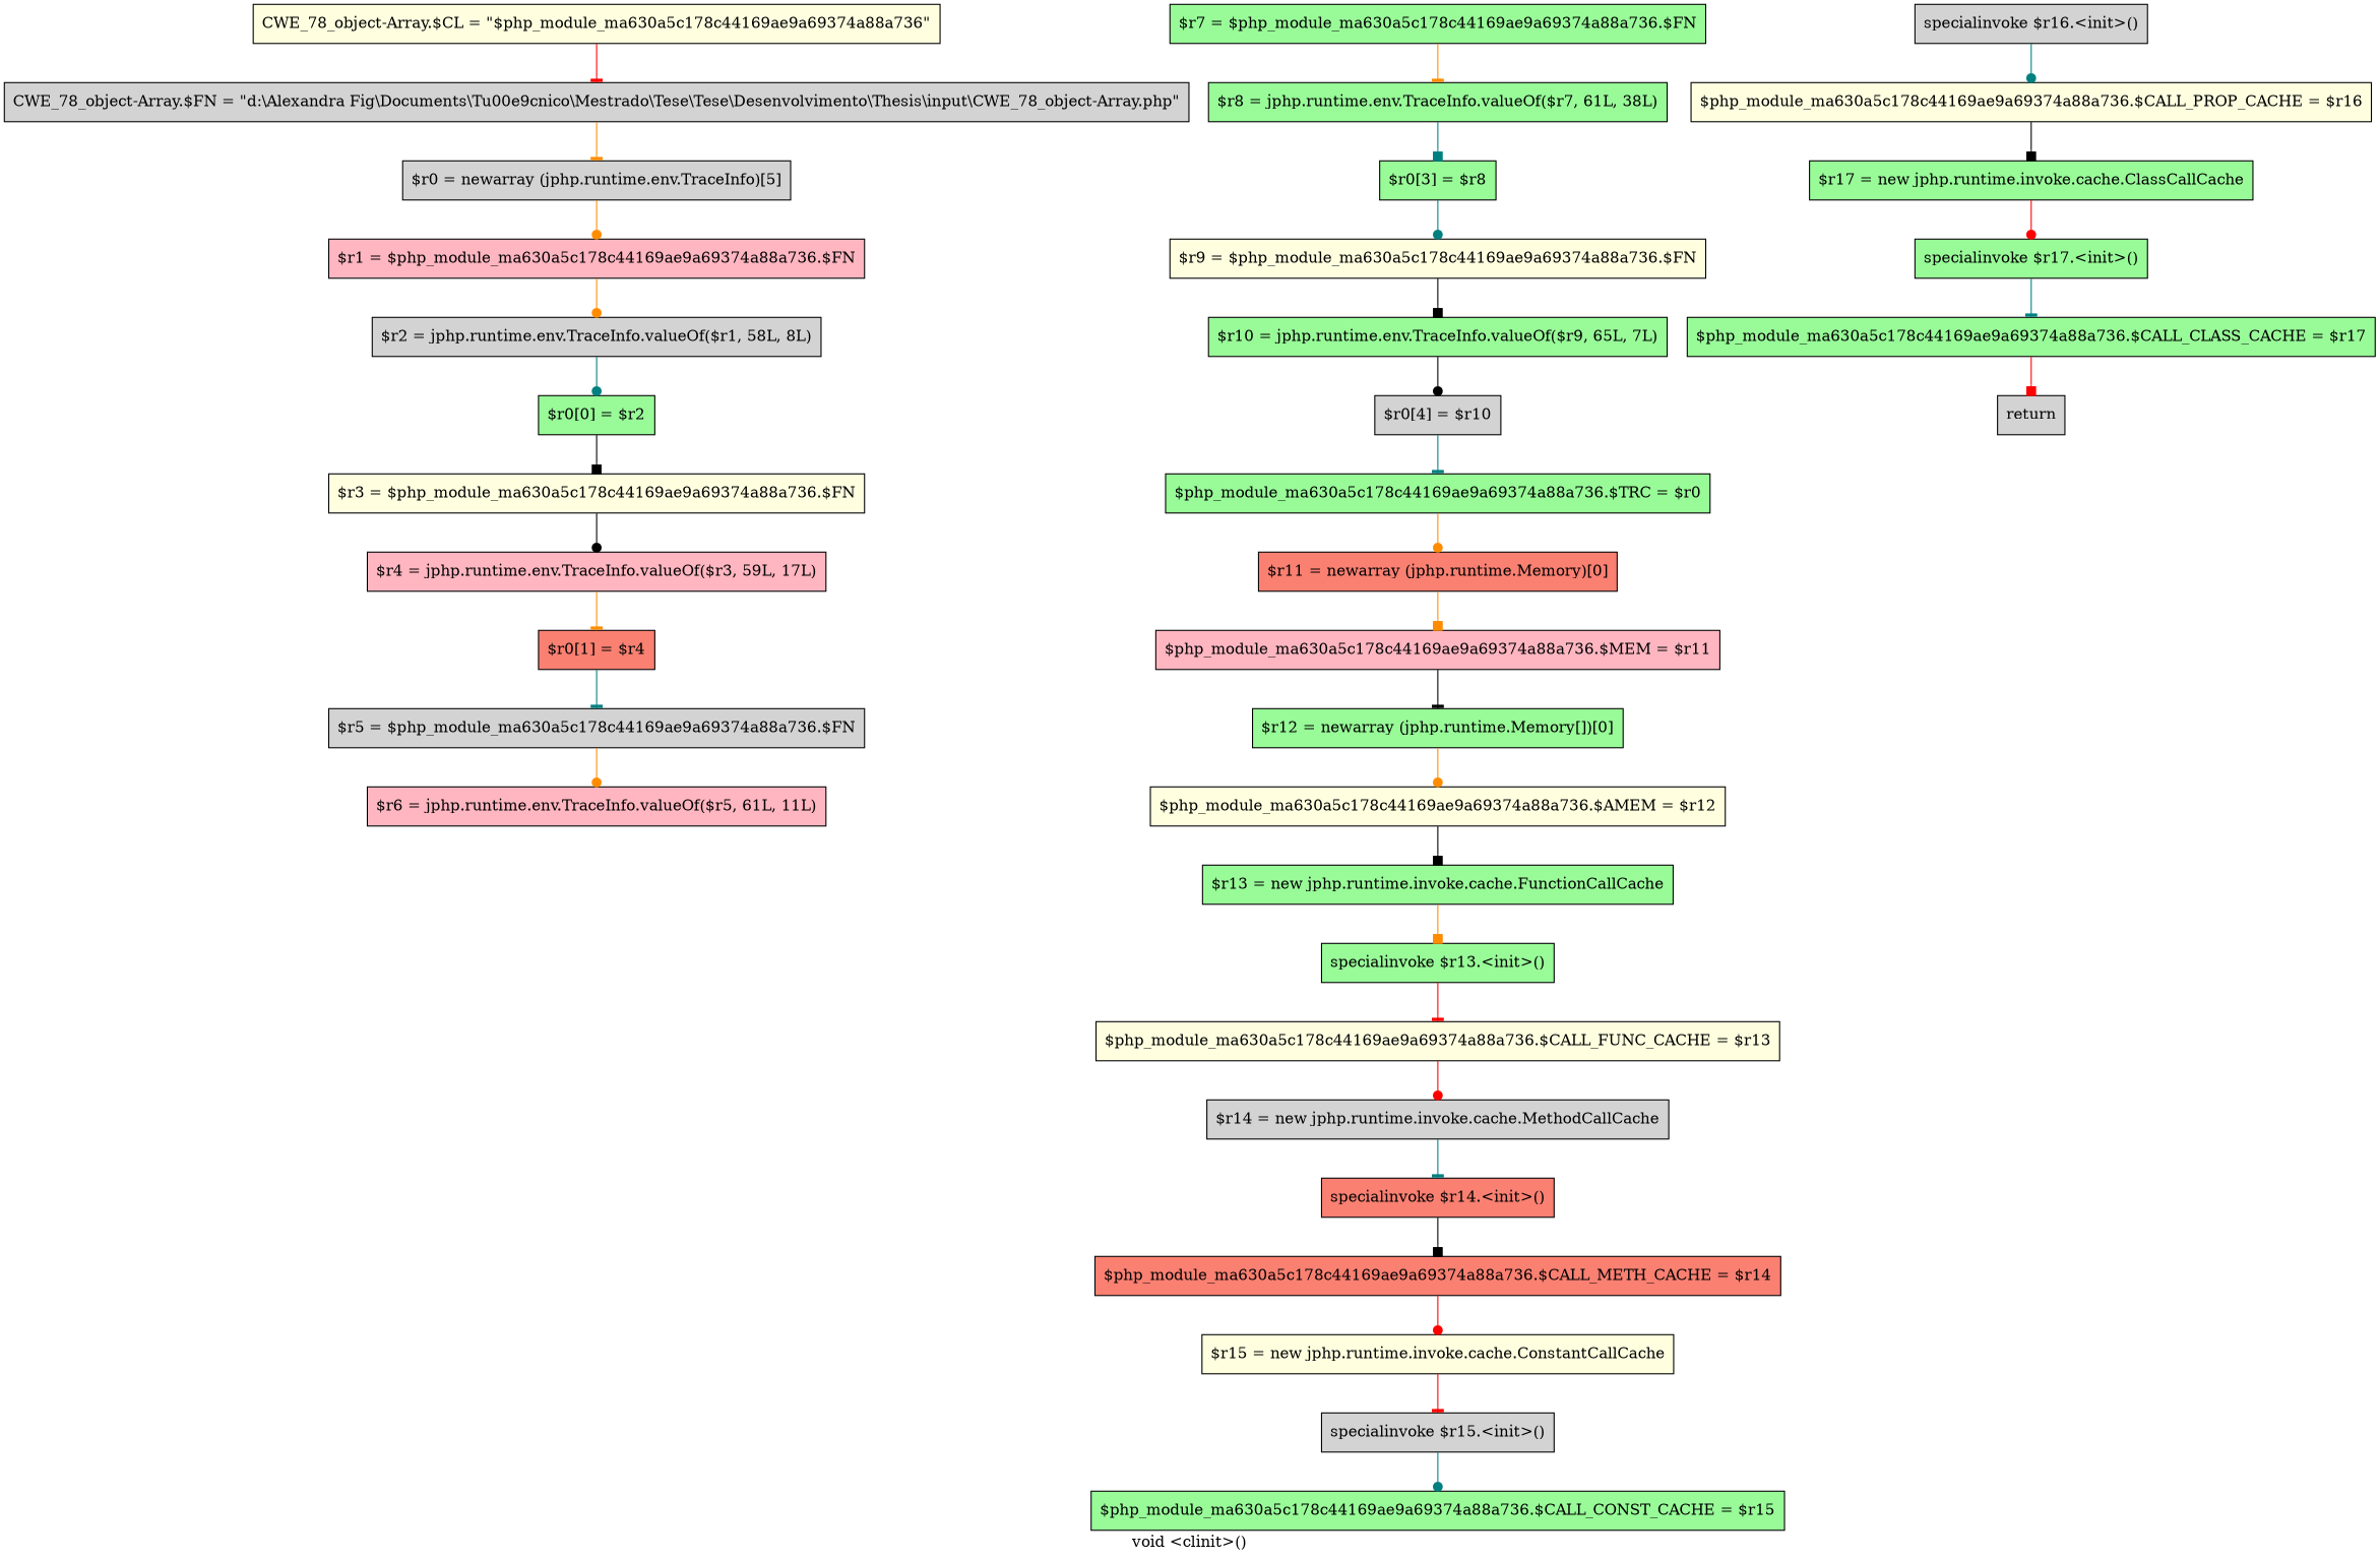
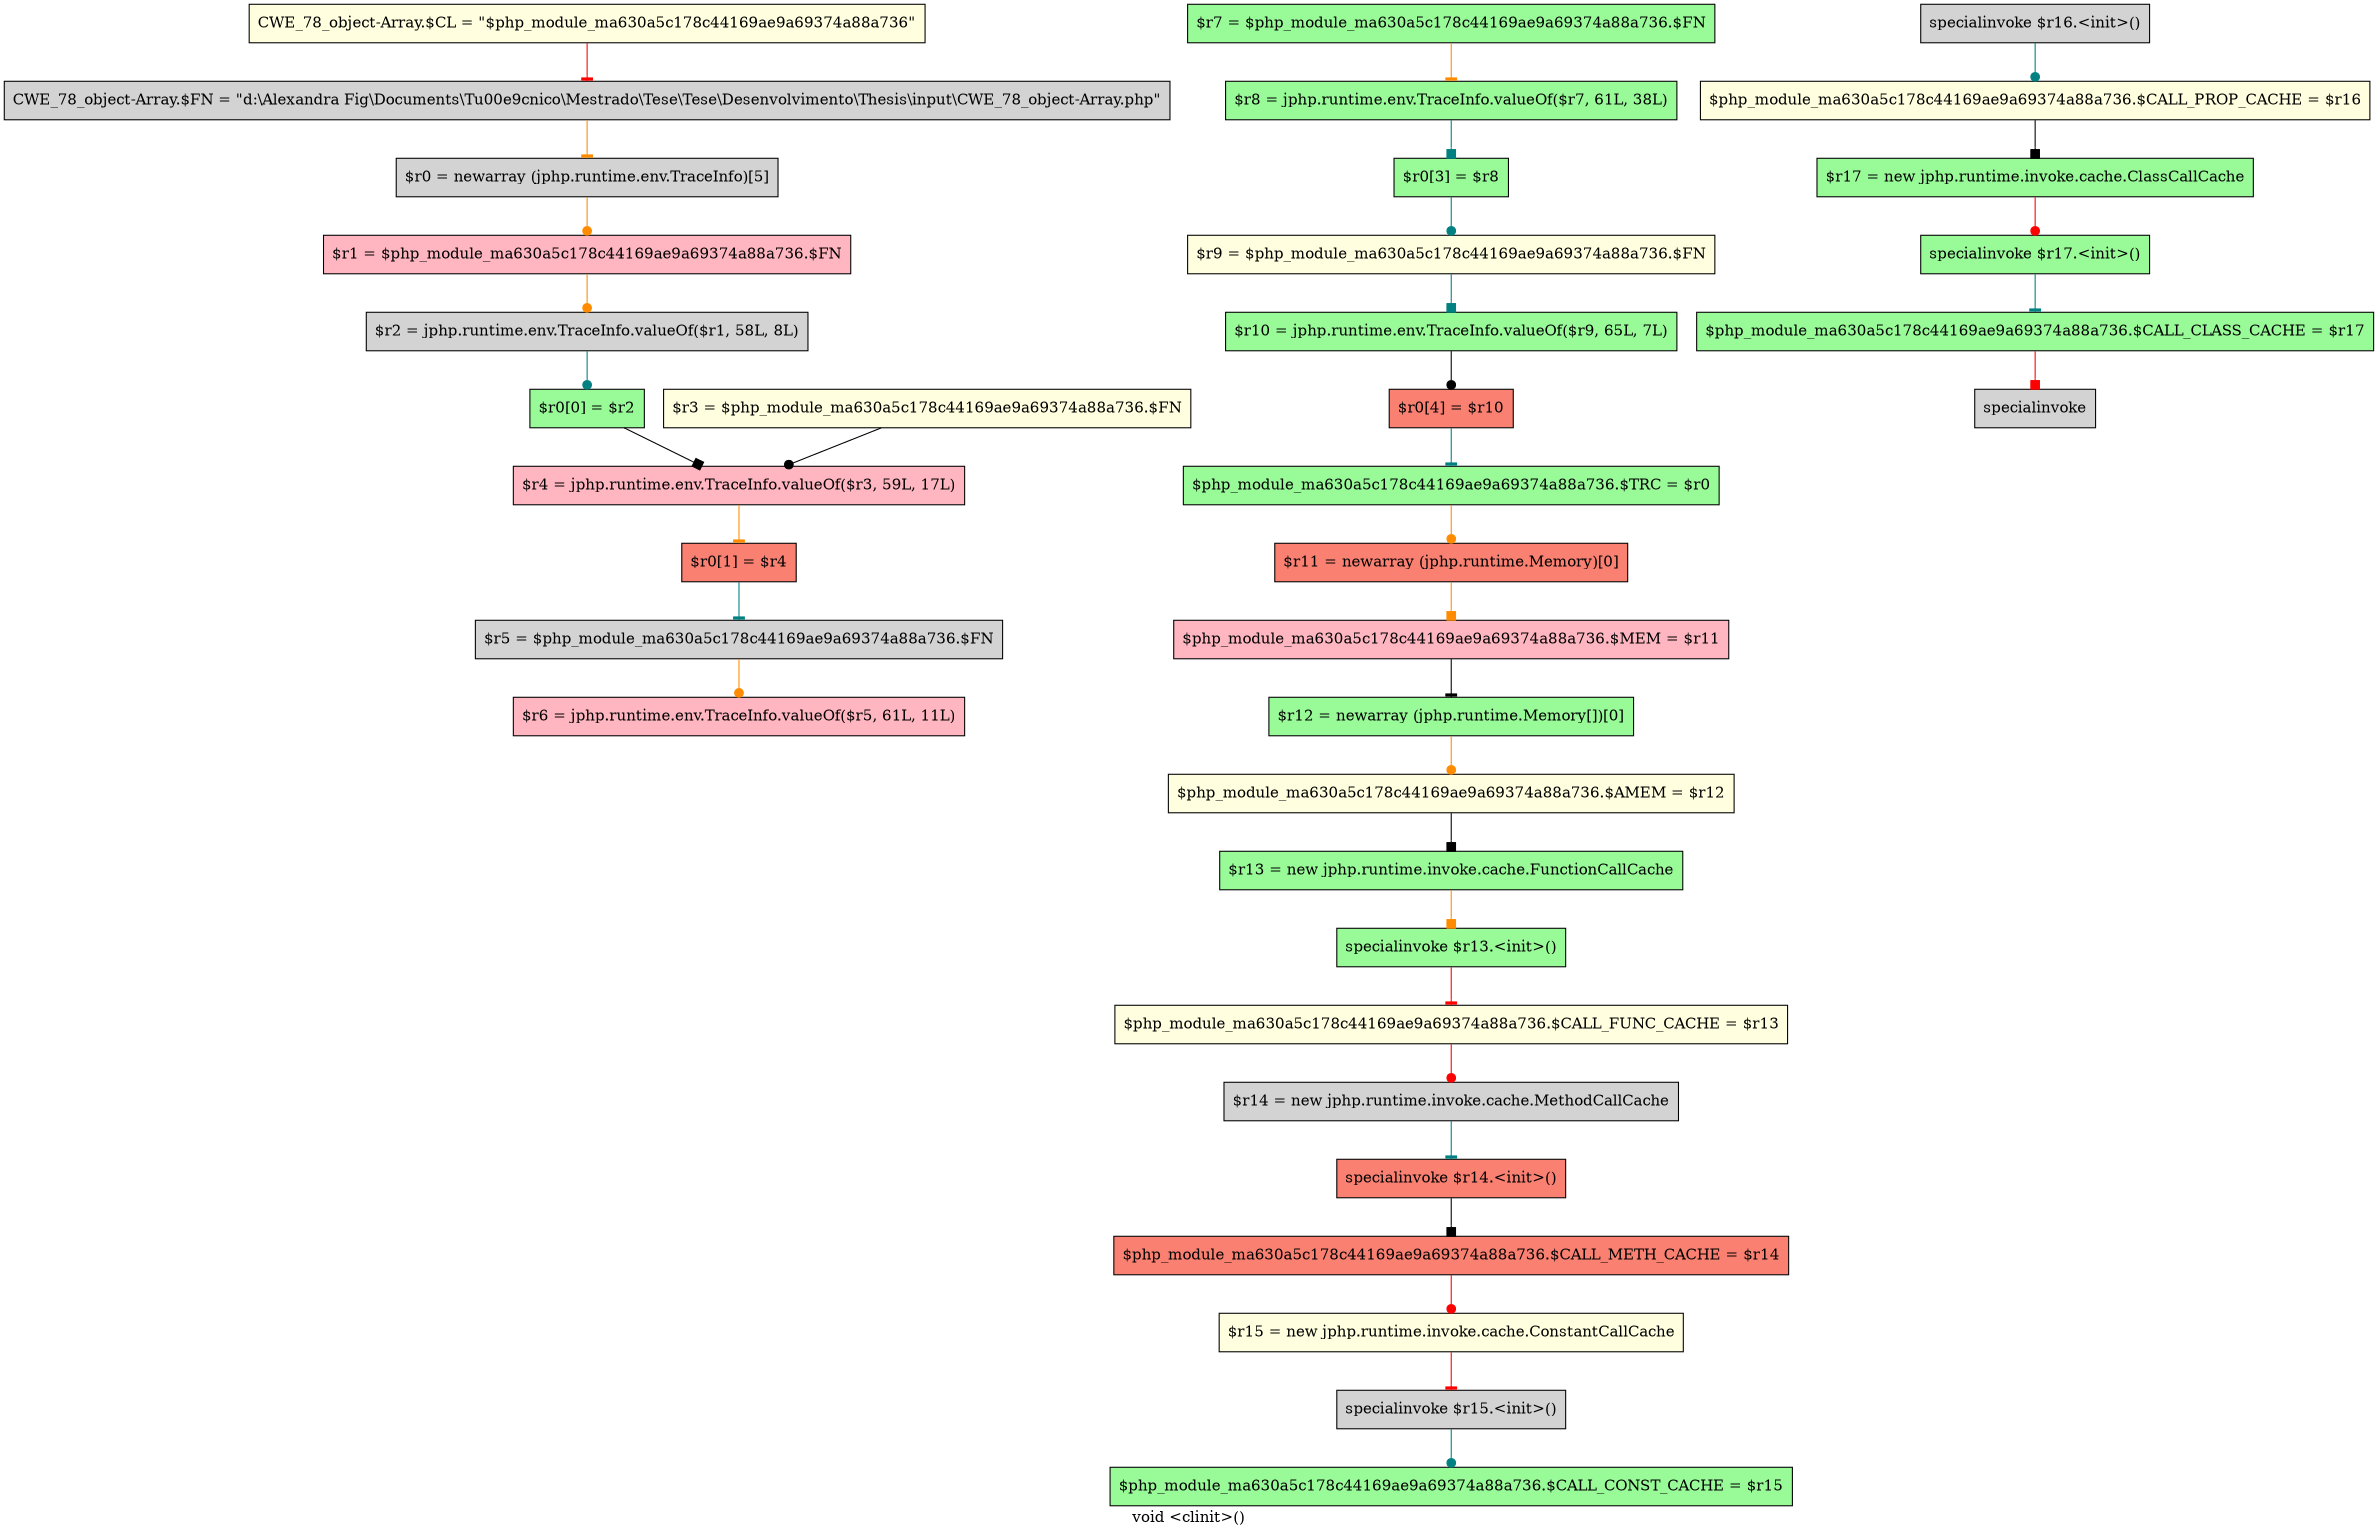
  digraph {
    label="void <clinit>()"
    node [fillcolor=palegreen shape=box style=filled]
    edge [arrowhead=dot color=darkorange]
    n1 [fillcolor=lightyellow label="CWE_78_object-Array.$CL = \"$php_module_ma630a5c178c44169ae9a69374a88a736\""]
    n2 [fillcolor=lightgrey label="CWE_78_object-Array.$FN = \"d:\\Alexandra Fig\\Documents\\T\u00e9cnico\\Mestrado\\Tese\\Tese\\Desenvolvimento\\Thesis\\input\\CWE_78_object-Array.php\""]
    n3 [fillcolor=lightgrey label="$r0 = newarray (jphp.runtime.env.TraceInfo)[5]"]
    n4 [fillcolor=lightpink label="$r1 = $php_module_ma630a5c178c44169ae9a69374a88a736.$FN"]
    n5 [fillcolor=lightgrey label="$r2 = jphp.runtime.env.TraceInfo.valueOf($r1, 58L, 8L)"]
    n6 [label="$r0[0] = $r2"]
    n7 [fillcolor=lightyellow label="$r3 = $php_module_ma630a5c178c44169ae9a69374a88a736.$FN"]
    n8 [fillcolor=lightpink label="$r4 = jphp.runtime.env.TraceInfo.valueOf($r3, 59L, 17L)"]
    n9 [fillcolor=salmon label="$r0[1] = $r4"]
    n10 [fillcolor=lightgrey label="$r5 = $php_module_ma630a5c178c44169ae9a69374a88a736.$FN"]
    n11 [fillcolor=lightpink label="$r6 = jphp.runtime.env.TraceInfo.valueOf($r5, 61L, 11L)"]
    n12 [label="$r7 = $php_module_ma630a5c178c44169ae9a69374a88a736.$FN"]
    n13 [label="$r8 = jphp.runtime.env.TraceInfo.valueOf($r7, 61L, 38L)"]
    n14 [label="$r0[3] = $r8"]
    n15 [fillcolor=lightyellow label="$r9 = $php_module_ma630a5c178c44169ae9a69374a88a736.$FN"]
    n16 [label="$r10 = jphp.runtime.env.TraceInfo.valueOf($r9, 65L, 7L)"]
-   n17 [fillcolor=lightgrey label="$r0[4] = $r10"]
+   n17 [fillcolor=salmon label="$r0[4] = $r10"]
    n18 [label="$php_module_ma630a5c178c44169ae9a69374a88a736.$TRC = $r0"]
    n19 [fillcolor=salmon label="$r11 = newarray (jphp.runtime.Memory)[0]"]
    n20 [fillcolor=lightpink label="$php_module_ma630a5c178c44169ae9a69374a88a736.$MEM = $r11"]
    n21 [label="$r12 = newarray (jphp.runtime.Memory[])[0]"]
    n22 [fillcolor=lightyellow label="$php_module_ma630a5c178c44169ae9a69374a88a736.$AMEM = $r12"]
    n23 [label="$r13 = new jphp.runtime.invoke.cache.FunctionCallCache"]
    n24 [label="specialinvoke $r13.<init>()"]
    n25 [fillcolor=lightyellow label="$php_module_ma630a5c178c44169ae9a69374a88a736.$CALL_FUNC_CACHE = $r13"]
    n26 [fillcolor=lightgrey label="$r14 = new jphp.runtime.invoke.cache.MethodCallCache"]
    n27 [fillcolor=salmon label="specialinvoke $r14.<init>()"]
    n28 [fillcolor=salmon label="$php_module_ma630a5c178c44169ae9a69374a88a736.$CALL_METH_CACHE = $r14"]
    n29 [fillcolor=lightyellow label="$r15 = new jphp.runtime.invoke.cache.ConstantCallCache"]
    n30 [fillcolor=lightgrey label="specialinvoke $r15.<init>()"]
    n31 [label="$php_module_ma630a5c178c44169ae9a69374a88a736.$CALL_CONST_CACHE = $r15"]
    n32 [fillcolor=lightgrey label="specialinvoke $r16.<init>()"]
    n33 [fillcolor=lightyellow label="$php_module_ma630a5c178c44169ae9a69374a88a736.$CALL_PROP_CACHE = $r16"]
    n34 [label="$r17 = new jphp.runtime.invoke.cache.ClassCallCache"]
    n35 [label="specialinvoke $r17.<init>()"]
    n36 [label="$php_module_ma630a5c178c44169ae9a69374a88a736.$CALL_CLASS_CACHE = $r17"]
-   n37 [fillcolor=lightgrey label=return]
+   n37 [fillcolor=lightgrey label=specialinvoke]
    n1 -> n2 [arrowhead=tee color=red]
    n2 -> n3 [arrowhead=tee]
    n3 -> n4
    n4 -> n5
    n5 -> n6 [color=teal]
-   n6 -> n7 [arrowhead=box color=black]
+   n6 -> n8 [arrowhead=box color=black]
    n7 -> n8 [color=black]
    n8 -> n9 [arrowhead=tee]
    n9 -> n10 [arrowhead=tee color=teal]
    n10 -> n11
    n12 -> n13 [arrowhead=tee]
    n13 -> n14 [arrowhead=box color=teal]
    n14 -> n15 [color=teal]
-   n15 -> n16 [arrowhead=box color=black]
+   n15 -> n16 [arrowhead=box color=teal]
    n16 -> n17 [color=black]
    n17 -> n18 [arrowhead=tee color=teal]
    n18 -> n19
    n19 -> n20 [arrowhead=box]
    n20 -> n21 [arrowhead=tee color=black]
    n21 -> n22
    n22 -> n23 [arrowhead=box color=black]
    n23 -> n24 [arrowhead=box]
    n24 -> n25 [arrowhead=tee color=red]
    n25 -> n26 [color=red]
    n26 -> n27 [arrowhead=tee color=teal]
    n27 -> n28 [arrowhead=box color=black]
    n28 -> n29 [color=red]
    n29 -> n30 [arrowhead=tee color=red]
    n30 -> n31 [color=teal]
    n32 -> n33 [color=teal]
    n33 -> n34 [arrowhead=box color=black]
    n34 -> n35 [color=red]
    n35 -> n36 [arrowhead=tee color=teal]
    n36 -> n37 [arrowhead=box color=red]
  }
